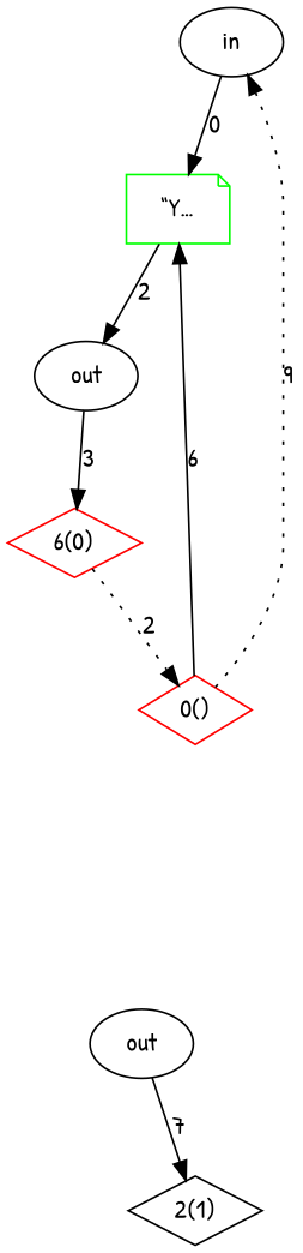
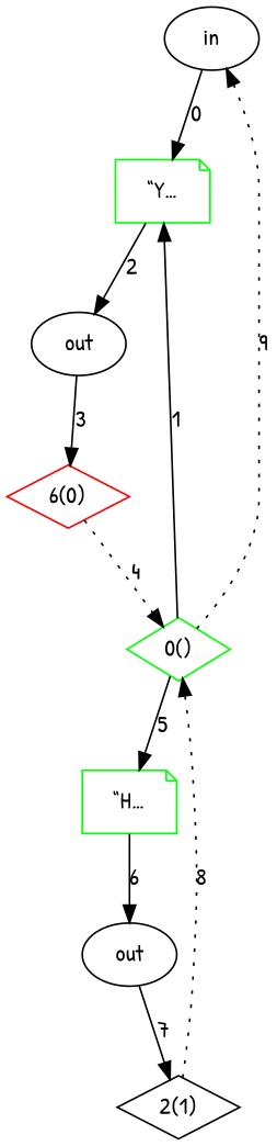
  digraph {
    fontname="Patrick Hand"
    rankdir=TB
    node [fontname="Patrick Hand" shape=ellipse]
    edge [fontname="Patrick Hand" style=solid]
    n1 [label=in]
    n2 [color=green label="“Y…" shape=note]
-   n3 [color=red label="0()" shape=diamond]
+   n3 [color=green label="0()" shape=diamond]
+   n4 [color=green label="“H…" shape=note]
    n5 [label=out]
    n6 [label=out]
    n7 [color=red label="6(0)" shape=diamond]
    n8 [color=black label="2(1)" shape=diamond]
    n1 -> n2 [label=0]
    n2 -> n5 [label=2]
    n3 -> n1 [label=9 style=dotted]
-   n3 -> n2 [label=6]
+   n3 -> n2 [label=1]
+   n3 -> n4 [label=5]
+   n4 -> n6 [label=6]
    n5 -> n7 [label=3]
    n6 -> n8 [label=7]
-   n7 -> n3 [label=2 style=dotted]
+   n7 -> n3 [label=4 style=dotted]
+   n8 -> n3 [label=8 style=dotted]
  }
